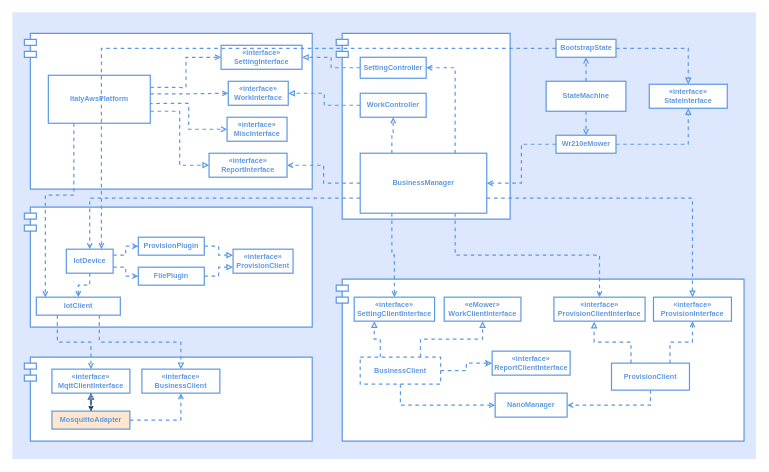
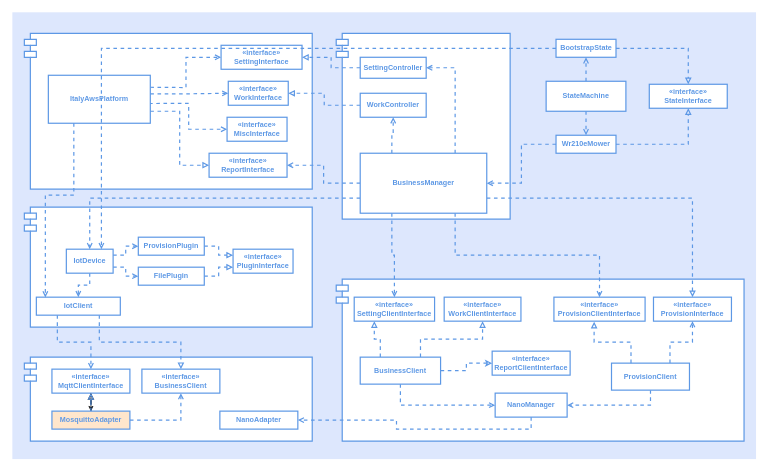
  <mxCell id="0" />
  <mxCell id="1" parent="0" />
  <mxCell id="2" value="" style="rounded=0;whiteSpace=wrap;html=1;fillColor=#dde7fd;strokeColor=none;" vertex="1" parent="1"><mxGeometry x="20" y="20" width="1240" height="745" as="geometry" /></mxCell>
  <mxCell id="3" value="" style="shape=module;align=left;spacingLeft=20;align=center;verticalAlign=middle;whiteSpace=wrap;html=1;strokeColor=#5d98e5;fontColor=#6d99f1;fontStyle=1;spacingTop=10;strokeWidth=2;" vertex="1" parent="1"><mxGeometry x="560" y="55" width="290" height="310" as="geometry" /></mxCell>
  <mxCell id="4" value="" style="shape=module;align=left;spacingLeft=20;align=center;verticalAlign=middle;whiteSpace=wrap;html=1;strokeColor=#5d98e5;fontColor=#6d99f1;fontStyle=1;spacingTop=10;strokeWidth=2;" vertex="1" parent="1"><mxGeometry x="40" y="55" width="480" height="260" as="geometry" /></mxCell>
  <mxCell id="5" value="" style="shape=module;align=left;spacingLeft=20;align=center;verticalAlign=middle;whiteSpace=wrap;html=1;strokeColor=#5d98e5;fontColor=#6d99f1;fontStyle=1;spacingTop=10;strokeWidth=2;" vertex="1" parent="1"><mxGeometry x="560" y="465" width="680" height="270" as="geometry" /></mxCell>
  <mxCell id="6" value="" style="shape=module;align=left;spacingLeft=20;align=center;verticalAlign=middle;whiteSpace=wrap;html=1;strokeColor=#5d98e5;fontColor=#6d99f1;fontStyle=1;spacingTop=10;strokeWidth=2;" vertex="1" parent="1"><mxGeometry x="40" y="595" width="480" height="140" as="geometry" /></mxCell>
  <mxCell id="7" value="" style="edgeStyle=orthogonalEdgeStyle;rounded=0;orthogonalLoop=1;jettySize=auto;html=1;" edge="1" parent="1" source="8" target="12"><mxGeometry relative="1" as="geometry" /></mxCell>
  <mxCell id="8" value="&lt;font color=&quot;#5d98e5&quot;&gt;&lt;b&gt;«interface»&lt;br&gt;MqttClientInterface&lt;/b&gt;&lt;br&gt;&lt;/font&gt;" style="html=1;whiteSpace=wrap;strokeWidth=2;strokeColor=#5d98e5;" vertex="1" parent="1"><mxGeometry x="86" y="615" width="130" height="40" as="geometry" /></mxCell>
  <mxCell id="9" style="edgeStyle=orthogonalEdgeStyle;rounded=0;orthogonalLoop=1;jettySize=auto;html=1;exitX=0.5;exitY=0;exitDx=0;exitDy=0;entryX=0.5;entryY=1;entryDx=0;entryDy=0;endArrow=block;endFill=0;dashed=1;strokeWidth=2;" edge="1" parent="1" source="12" target="8"><mxGeometry relative="1" as="geometry" /></mxCell>
  <mxCell id="10" value="" style="edgeStyle=orthogonalEdgeStyle;rounded=0;orthogonalLoop=1;jettySize=auto;html=1;strokeColor=#5d98e5;strokeWidth=2;dashed=1;endArrow=block;endFill=0;" edge="1" parent="1" source="12" target="8"><mxGeometry relative="1" as="geometry" /></mxCell>
  <mxCell id="11" style="edgeStyle=orthogonalEdgeStyle;rounded=0;orthogonalLoop=1;jettySize=auto;html=1;exitX=1;exitY=0.5;exitDx=0;exitDy=0;entryX=0.5;entryY=1;entryDx=0;entryDy=0;endArrow=open;strokeColor=#5d98e5;endFill=0;strokeWidth=2;dashed=1;" edge="1" parent="1" source="12" target="13"><mxGeometry relative="1" as="geometry" /></mxCell>
  <mxCell id="12" value="&lt;font color=&quot;#5d98e5&quot;&gt;&lt;b&gt;MosquittoAdapter&lt;/b&gt;&lt;/font&gt;" style="html=1;whiteSpace=wrap;strokeColor=#5d98e5;strokeWidth=2;fillColor=#ffe6cc;" vertex="1" parent="1"><mxGeometry x="86" y="685" width="130" height="30" as="geometry" /></mxCell>
  <mxCell id="13" value="&lt;font color=&quot;#5d98e5&quot;&gt;&lt;b&gt;«interface»&lt;br&gt;BusinessClient&lt;/b&gt;&lt;br&gt;&lt;/font&gt;" style="html=1;whiteSpace=wrap;strokeWidth=2;strokeColor=#5d98e5;" vertex="1" parent="1"><mxGeometry x="236" y="615" width="130" height="40" as="geometry" /></mxCell>
  <mxCell id="14" value="" style="shape=module;align=left;spacingLeft=20;align=center;verticalAlign=middle;whiteSpace=wrap;html=1;strokeColor=#5d98e5;fontColor=#6d99f1;fontStyle=1;spacingTop=10;strokeWidth=2;" vertex="1" parent="1"><mxGeometry x="40" y="345" width="480" height="200" as="geometry" /></mxCell>
  <mxCell id="15" style="edgeStyle=orthogonalEdgeStyle;rounded=0;orthogonalLoop=1;jettySize=auto;html=1;exitX=0.5;exitY=1;exitDx=0;exitDy=0;endArrow=open;strokeColor=#5d98e5;endFill=0;strokeWidth=2;dashed=1;" edge="1" parent="1" source="18" target="26"><mxGeometry relative="1" as="geometry" /></mxCell>
  <mxCell id="16" style="edgeStyle=orthogonalEdgeStyle;rounded=0;orthogonalLoop=1;jettySize=auto;html=1;exitX=1;exitY=0.75;exitDx=0;exitDy=0;entryX=0;entryY=0.5;entryDx=0;entryDy=0;endArrow=open;strokeColor=#5d98e5;endFill=0;strokeWidth=2;dashed=1;" edge="1" parent="1" source="18" target="23"><mxGeometry relative="1" as="geometry" /></mxCell>
  <mxCell id="17" style="edgeStyle=orthogonalEdgeStyle;rounded=0;orthogonalLoop=1;jettySize=auto;html=1;exitX=1;exitY=0.25;exitDx=0;exitDy=0;entryX=0;entryY=0.5;entryDx=0;entryDy=0;endArrow=open;strokeColor=#5d98e5;endFill=0;strokeWidth=2;dashed=1;" edge="1" parent="1" source="18" target="21"><mxGeometry relative="1" as="geometry" /></mxCell>
  <mxCell id="18" value="&lt;font color=&quot;#5d98e5&quot;&gt;&lt;b&gt;IotDevice&lt;/b&gt;&lt;/font&gt;" style="html=1;whiteSpace=wrap;strokeColor=#5d98e5;strokeWidth=2;" vertex="1" parent="1"><mxGeometry x="110" y="415" width="78" height="40" as="geometry" /></mxCell>
- <mxCell id="19" value="&lt;font color=&quot;#5d98e5&quot;&gt;&lt;b&gt;«interface»&lt;br&gt;ProvisionClient&lt;/b&gt;&lt;br&gt;&lt;/font&gt;" style="html=1;whiteSpace=wrap;strokeWidth=2;strokeColor=#5d98e5;" vertex="1" parent="1"><mxGeometry x="388" y="415" width="100" height="40" as="geometry" /></mxCell>
+ <mxCell id="19" value="&lt;font color=&quot;#5d98e5&quot;&gt;&lt;b&gt;«interface»&lt;br&gt;PluginInterface&lt;/b&gt;&lt;br&gt;&lt;/font&gt;" style="html=1;whiteSpace=wrap;strokeWidth=2;strokeColor=#5d98e5;" vertex="1" parent="1"><mxGeometry x="388" y="415" width="100" height="40" as="geometry" /></mxCell>
  <mxCell id="20" style="edgeStyle=orthogonalEdgeStyle;rounded=0;orthogonalLoop=1;jettySize=auto;html=1;exitX=1;exitY=0.5;exitDx=0;exitDy=0;entryX=0;entryY=0.25;entryDx=0;entryDy=0;endArrow=block;strokeColor=#5d98e5;strokeWidth=2;dashed=1;endFill=0;" edge="1" parent="1" source="21" target="19"><mxGeometry relative="1" as="geometry" /></mxCell>
  <mxCell id="21" value="&lt;font color=&quot;#5d98e5&quot;&gt;&lt;b&gt;ProvisionPlugin&lt;/b&gt;&lt;/font&gt;" style="html=1;whiteSpace=wrap;strokeColor=#5d98e5;strokeWidth=2;" vertex="1" parent="1"><mxGeometry x="230" y="395" width="110" height="30" as="geometry" /></mxCell>
  <mxCell id="22" style="edgeStyle=orthogonalEdgeStyle;rounded=0;orthogonalLoop=1;jettySize=auto;html=1;exitX=1;exitY=0.5;exitDx=0;exitDy=0;entryX=0;entryY=0.75;entryDx=0;entryDy=0;endArrow=block;strokeColor=#5d98e5;strokeWidth=2;dashed=1;endFill=0;" edge="1" parent="1" source="23" target="19"><mxGeometry relative="1" as="geometry" /></mxCell>
  <mxCell id="23" value="&lt;font color=&quot;#5d98e5&quot;&gt;&lt;b&gt;FilePlugin&lt;/b&gt;&lt;/font&gt;" style="html=1;whiteSpace=wrap;strokeColor=#5d98e5;strokeWidth=2;" vertex="1" parent="1"><mxGeometry x="230" y="445" width="110" height="30" as="geometry" /></mxCell>
  <mxCell id="24" style="edgeStyle=orthogonalEdgeStyle;rounded=0;orthogonalLoop=1;jettySize=auto;html=1;exitX=0.25;exitY=1;exitDx=0;exitDy=0;entryX=0.5;entryY=0;entryDx=0;entryDy=0;endArrow=open;endFill=0;strokeWidth=2;strokeColor=#5d98e5;dashed=1;" edge="1" parent="1" source="26" target="8"><mxGeometry relative="1" as="geometry" /></mxCell>
  <mxCell id="25" style="edgeStyle=orthogonalEdgeStyle;rounded=0;orthogonalLoop=1;jettySize=auto;html=1;exitX=0.75;exitY=1;exitDx=0;exitDy=0;endArrow=block;strokeColor=#5d98e5;strokeWidth=2;dashed=1;endFill=0;" edge="1" parent="1" source="26" target="13"><mxGeometry relative="1" as="geometry" /></mxCell>
  <mxCell id="26" value="&lt;font color=&quot;#5d98e5&quot;&gt;&lt;b&gt;IotClient&lt;/b&gt;&lt;/font&gt;" style="html=1;whiteSpace=wrap;strokeColor=#5d98e5;strokeWidth=2;" vertex="1" parent="1"><mxGeometry x="60" y="495" width="140" height="30" as="geometry" /></mxCell>
  <mxCell id="27" value="&lt;font color=&quot;#5d98e5&quot;&gt;&lt;b&gt;«interface»&lt;br&gt;SettingInterface&lt;/b&gt;&lt;br&gt;&lt;/font&gt;" style="html=1;whiteSpace=wrap;strokeWidth=2;strokeColor=#5d98e5;" vertex="1" parent="1"><mxGeometry x="368" y="75" width="135" height="40" as="geometry" /></mxCell>
  <mxCell id="28" value="&lt;font color=&quot;#5d98e5&quot;&gt;&lt;b&gt;«interface»&lt;br&gt;WorkInterface&lt;/b&gt;&lt;br&gt;&lt;/font&gt;" style="html=1;whiteSpace=wrap;strokeWidth=2;strokeColor=#5d98e5;" vertex="1" parent="1"><mxGeometry x="380" y="135" width="100" height="40" as="geometry" /></mxCell>
  <mxCell id="29" value="&lt;font color=&quot;#5d98e5&quot;&gt;&lt;b&gt;«interface»&lt;br&gt;MiscInterface&lt;/b&gt;&lt;br&gt;&lt;/font&gt;" style="html=1;whiteSpace=wrap;strokeWidth=2;strokeColor=#5d98e5;" vertex="1" parent="1"><mxGeometry x="378" y="195" width="100" height="40" as="geometry" /></mxCell>
  <mxCell id="30" value="&lt;font color=&quot;#5d98e5&quot;&gt;&lt;b&gt;«interface»&lt;br&gt;ReportInterface&lt;/b&gt;&lt;br&gt;&lt;/font&gt;" style="html=1;whiteSpace=wrap;strokeWidth=2;strokeColor=#5d98e5;" vertex="1" parent="1"><mxGeometry x="348" y="255" width="130" height="40" as="geometry" /></mxCell>
  <mxCell id="31" style="edgeStyle=orthogonalEdgeStyle;rounded=0;orthogonalLoop=1;jettySize=auto;html=1;entryX=0;entryY=0.5;entryDx=0;entryDy=0;endArrow=open;strokeColor=#5d98e5;endFill=0;strokeWidth=2;dashed=1;" edge="1" parent="1" target="27"><mxGeometry relative="1" as="geometry"><mxPoint x="250" y="145" as="sourcePoint" /></mxGeometry></mxCell>
  <mxCell id="32" style="edgeStyle=orthogonalEdgeStyle;rounded=0;orthogonalLoop=1;jettySize=auto;html=1;exitX=1;exitY=0.386;exitDx=0;exitDy=0;exitPerimeter=0;endArrow=open;strokeColor=#5d98e5;endFill=0;strokeWidth=2;dashed=1;" edge="1" parent="1" source="35" target="28"><mxGeometry relative="1" as="geometry" /></mxCell>
  <mxCell id="33" style="edgeStyle=orthogonalEdgeStyle;rounded=0;orthogonalLoop=1;jettySize=auto;html=1;exitX=0.988;exitY=0.588;exitDx=0;exitDy=0;entryX=0;entryY=0.5;entryDx=0;entryDy=0;exitPerimeter=0;endArrow=open;strokeColor=#5d98e5;endFill=0;strokeWidth=2;dashed=1;" edge="1" parent="1" source="35" target="29"><mxGeometry relative="1" as="geometry" /></mxCell>
  <mxCell id="34" style="edgeStyle=orthogonalEdgeStyle;rounded=0;orthogonalLoop=1;jettySize=auto;html=1;exitX=1;exitY=0.75;exitDx=0;exitDy=0;entryX=0;entryY=0.5;entryDx=0;entryDy=0;endArrow=block;strokeColor=#5d98e5;strokeWidth=2;dashed=1;endFill=0;" edge="1" parent="1" source="35" target="30"><mxGeometry relative="1" as="geometry" /></mxCell>
  <mxCell id="35" value="&lt;font color=&quot;#5d98e5&quot;&gt;&lt;b&gt;ItalyAwsPlatform&lt;/b&gt;&lt;/font&gt;" style="html=1;whiteSpace=wrap;strokeColor=#5d98e5;strokeWidth=2;" vertex="1" parent="1"><mxGeometry x="80" y="125" width="170" height="80" as="geometry" /></mxCell>
  <mxCell id="36" style="edgeStyle=orthogonalEdgeStyle;rounded=0;orthogonalLoop=1;jettySize=auto;html=1;exitX=0;exitY=0.5;exitDx=0;exitDy=0;endArrow=block;strokeColor=#5d98e5;strokeWidth=2;dashed=1;endFill=0;" edge="1" parent="1" source="37" target="28"><mxGeometry relative="1" as="geometry" /></mxCell>
  <mxCell id="37" value="&lt;font color=&quot;#5d98e5&quot;&gt;&lt;b&gt;WorkController&lt;/b&gt;&lt;/font&gt;" style="html=1;whiteSpace=wrap;strokeColor=#5d98e5;strokeWidth=2;" vertex="1" parent="1"><mxGeometry x="600" y="155" width="110" height="40" as="geometry" /></mxCell>
  <mxCell id="38" style="edgeStyle=orthogonalEdgeStyle;rounded=0;orthogonalLoop=1;jettySize=auto;html=1;exitX=0;exitY=0.5;exitDx=0;exitDy=0;entryX=1;entryY=0.5;entryDx=0;entryDy=0;endArrow=block;strokeColor=#5d98e5;strokeWidth=2;dashed=1;endFill=0;" edge="1" parent="1" source="39" target="27"><mxGeometry relative="1" as="geometry" /></mxCell>
  <mxCell id="39" value="&lt;font color=&quot;#5d98e5&quot;&gt;&lt;b&gt;SettingController&lt;/b&gt;&lt;/font&gt;" style="html=1;whiteSpace=wrap;strokeColor=#5d98e5;strokeWidth=2;" vertex="1" parent="1"><mxGeometry x="600" y="95" width="110" height="35" as="geometry" /></mxCell>
  <mxCell id="40" style="edgeStyle=orthogonalEdgeStyle;rounded=0;orthogonalLoop=1;jettySize=auto;html=1;exitX=0;exitY=0.5;exitDx=0;exitDy=0;entryX=1;entryY=0.5;entryDx=0;entryDy=0;endArrow=open;strokeColor=#5d98e5;strokeWidth=2;dashed=1;endFill=0;" edge="1" parent="1" source="47" target="30"><mxGeometry relative="1" as="geometry" /></mxCell>
  <mxCell id="41" style="edgeStyle=orthogonalEdgeStyle;rounded=0;orthogonalLoop=1;jettySize=auto;html=1;exitX=0.25;exitY=1;exitDx=0;exitDy=0;endArrow=open;strokeColor=#5d98e5;strokeWidth=2;dashed=1;endFill=0;" edge="1" parent="1" source="47" target="65"><mxGeometry relative="1" as="geometry" /></mxCell>
  <mxCell id="42" style="edgeStyle=orthogonalEdgeStyle;rounded=0;orthogonalLoop=1;jettySize=auto;html=1;exitX=0.75;exitY=1;exitDx=0;exitDy=0;entryX=0.5;entryY=0;entryDx=0;entryDy=0;endArrow=open;strokeColor=#5d98e5;strokeWidth=2;dashed=1;endFill=0;" edge="1" parent="1" source="47" target="64"><mxGeometry relative="1" as="geometry" /></mxCell>
  <mxCell id="43" style="edgeStyle=orthogonalEdgeStyle;rounded=0;orthogonalLoop=1;jettySize=auto;html=1;exitX=1;exitY=0.75;exitDx=0;exitDy=0;entryX=0.5;entryY=0;entryDx=0;entryDy=0;endArrow=block;strokeColor=#5d98e5;strokeWidth=2;dashed=1;endFill=0;" edge="1" parent="1" source="47" target="63"><mxGeometry relative="1" as="geometry" /></mxCell>
  <mxCell id="44" style="edgeStyle=orthogonalEdgeStyle;rounded=0;orthogonalLoop=1;jettySize=auto;html=1;exitX=0.25;exitY=0;exitDx=0;exitDy=0;entryX=0.5;entryY=1;entryDx=0;entryDy=0;endArrow=open;strokeColor=#5d98e5;strokeWidth=2;dashed=1;endFill=0;" edge="1" parent="1" source="47" target="37"><mxGeometry relative="1" as="geometry" /></mxCell>
  <mxCell id="45" style="edgeStyle=orthogonalEdgeStyle;rounded=0;orthogonalLoop=1;jettySize=auto;html=1;exitX=0.75;exitY=0;exitDx=0;exitDy=0;entryX=1;entryY=0.5;entryDx=0;entryDy=0;endArrow=open;strokeColor=#5d98e5;strokeWidth=2;dashed=1;endFill=0;" edge="1" parent="1" source="47" target="39"><mxGeometry relative="1" as="geometry" /></mxCell>
  <mxCell id="46" style="edgeStyle=orthogonalEdgeStyle;rounded=0;orthogonalLoop=1;jettySize=auto;html=1;exitX=0;exitY=0.75;exitDx=0;exitDy=0;entryX=0.5;entryY=0;entryDx=0;entryDy=0;endArrow=open;strokeColor=#5d98e5;strokeWidth=2;dashed=1;endFill=0;" edge="1" parent="1" source="47" target="18"><mxGeometry relative="1" as="geometry" /></mxCell>
  <mxCell id="47" value="&lt;font color=&quot;#5d98e5&quot;&gt;&lt;b&gt;BusinessManager&lt;/b&gt;&lt;/font&gt;" style="html=1;whiteSpace=wrap;strokeColor=#5d98e5;strokeWidth=2;" vertex="1" parent="1"><mxGeometry x="600" y="255" width="211" height="100" as="geometry" /></mxCell>
  <mxCell id="48" value="&lt;font color=&quot;#5d98e5&quot;&gt;&lt;b&gt;«interface»&lt;br&gt;StateInterface&lt;/b&gt;&lt;br&gt;&lt;/font&gt;" style="html=1;whiteSpace=wrap;strokeWidth=2;strokeColor=#5d98e5;" vertex="1" parent="1"><mxGeometry x="1082" y="140" width="130" height="40" as="geometry" /></mxCell>
  <mxCell id="49" style="edgeStyle=orthogonalEdgeStyle;rounded=0;orthogonalLoop=1;jettySize=auto;html=1;exitX=1;exitY=0.5;exitDx=0;exitDy=0;entryX=0.5;entryY=0;entryDx=0;entryDy=0;endArrow=block;strokeColor=#5d98e5;strokeWidth=2;dashed=1;endFill=0;" edge="1" parent="1" source="51" target="48"><mxGeometry relative="1" as="geometry" /></mxCell>
  <mxCell id="50" style="edgeStyle=orthogonalEdgeStyle;rounded=0;orthogonalLoop=1;jettySize=auto;html=1;exitX=0;exitY=0.5;exitDx=0;exitDy=0;entryX=0.75;entryY=0;entryDx=0;entryDy=0;endArrow=open;strokeColor=#5d98e5;strokeWidth=2;dashed=1;endFill=0;" edge="1" parent="1" source="51" target="18"><mxGeometry relative="1" as="geometry" /></mxCell>
  <mxCell id="51" value="&lt;font color=&quot;#5d98e5&quot;&gt;&lt;b&gt;BootstrapState&lt;/b&gt;&lt;/font&gt;" style="html=1;whiteSpace=wrap;strokeColor=#5d98e5;strokeWidth=2;" vertex="1" parent="1"><mxGeometry x="926.5" y="65" width="100" height="30" as="geometry" /></mxCell>
  <mxCell id="52" style="edgeStyle=orthogonalEdgeStyle;rounded=0;orthogonalLoop=1;jettySize=auto;html=1;exitX=0.5;exitY=1;exitDx=0;exitDy=0;entryX=0.5;entryY=0;entryDx=0;entryDy=0;endArrow=open;strokeColor=#5d98e5;strokeWidth=2;dashed=1;endFill=0;" edge="1" parent="1" source="54" target="57"><mxGeometry relative="1" as="geometry" /></mxCell>
  <mxCell id="53" style="edgeStyle=orthogonalEdgeStyle;rounded=0;orthogonalLoop=1;jettySize=auto;html=1;exitX=0.5;exitY=0;exitDx=0;exitDy=0;entryX=0.5;entryY=1;entryDx=0;entryDy=0;endArrow=open;strokeColor=#5d98e5;strokeWidth=2;dashed=1;endFill=0;" edge="1" parent="1" source="54" target="51"><mxGeometry relative="1" as="geometry" /></mxCell>
  <mxCell id="54" value="&lt;font color=&quot;#5d98e5&quot;&gt;&lt;b&gt;StateMachine&lt;/b&gt;&lt;/font&gt;" style="html=1;whiteSpace=wrap;strokeColor=#5d98e5;strokeWidth=2;" vertex="1" parent="1"><mxGeometry x="910" y="135" width="133" height="50" as="geometry" /></mxCell>
  <mxCell id="55" style="edgeStyle=orthogonalEdgeStyle;rounded=0;orthogonalLoop=1;jettySize=auto;html=1;exitX=1;exitY=0.5;exitDx=0;exitDy=0;entryX=0.5;entryY=1;entryDx=0;entryDy=0;endArrow=block;strokeColor=#5d98e5;strokeWidth=2;dashed=1;endFill=0;" edge="1" parent="1" source="57" target="48"><mxGeometry relative="1" as="geometry" /></mxCell>
  <mxCell id="56" style="edgeStyle=orthogonalEdgeStyle;rounded=0;orthogonalLoop=1;jettySize=auto;html=1;exitX=0;exitY=0.5;exitDx=0;exitDy=0;entryX=1;entryY=0.5;entryDx=0;entryDy=0;endArrow=open;strokeColor=#5d98e5;strokeWidth=2;dashed=1;endFill=0;" edge="1" parent="1" source="57" target="47"><mxGeometry relative="1" as="geometry" /></mxCell>
  <mxCell id="57" value="&lt;font color=&quot;#5d98e5&quot;&gt;&lt;b&gt;Wr210eMower&lt;/b&gt;&lt;/font&gt;" style="html=1;whiteSpace=wrap;strokeColor=#5d98e5;strokeWidth=2;" vertex="1" parent="1"><mxGeometry x="926.5" y="225" width="100" height="30" as="geometry" /></mxCell>
  <mxCell id="58" style="edgeStyle=orthogonalEdgeStyle;rounded=0;orthogonalLoop=1;jettySize=auto;html=1;exitX=0.25;exitY=0;exitDx=0;exitDy=0;entryX=0.25;entryY=1;entryDx=0;entryDy=0;endArrow=block;strokeColor=#5d98e5;strokeWidth=2;dashed=1;endFill=0;" edge="1" parent="1" source="62" target="65"><mxGeometry relative="1" as="geometry" /></mxCell>
  <mxCell id="59" style="edgeStyle=orthogonalEdgeStyle;rounded=0;orthogonalLoop=1;jettySize=auto;html=1;exitX=0.75;exitY=0;exitDx=0;exitDy=0;entryX=0.5;entryY=1;entryDx=0;entryDy=0;endArrow=block;strokeColor=#5d98e5;strokeWidth=2;dashed=1;endFill=0;" edge="1" parent="1" source="62" target="66"><mxGeometry relative="1" as="geometry" /></mxCell>
  <mxCell id="60" style="edgeStyle=orthogonalEdgeStyle;rounded=0;orthogonalLoop=1;jettySize=auto;html=1;exitX=1;exitY=0.5;exitDx=0;exitDy=0;entryX=0;entryY=0.5;entryDx=0;entryDy=0;endArrow=classic;strokeColor=#5d98e5;endFill=0;strokeWidth=2;dashed=1;" edge="1" parent="1" source="62" target="67"><mxGeometry relative="1" as="geometry" /></mxCell>
  <mxCell id="61" style="edgeStyle=orthogonalEdgeStyle;rounded=0;orthogonalLoop=1;jettySize=auto;html=1;exitX=0.5;exitY=1;exitDx=0;exitDy=0;entryX=0;entryY=0.5;entryDx=0;entryDy=0;endArrow=open;strokeColor=#5d98e5;endFill=0;strokeWidth=2;dashed=1;" edge="1" parent="1" source="62" target="74"><mxGeometry relative="1" as="geometry" /></mxCell>
- <mxCell id="62" value="&lt;font color=&quot;#5d98e5&quot;&gt;&lt;b&gt;BusinessClient&lt;/b&gt;&lt;/font&gt;" style="html=1;whiteSpace=wrap;strokeColor=#5d98e5;strokeWidth=2;dashed=1;" vertex="1" parent="1"><mxGeometry x="600" y="595" width="134" height="45" as="geometry" /></mxCell>
+ <mxCell id="62" value="&lt;font color=&quot;#5d98e5&quot;&gt;&lt;b&gt;BusinessClient&lt;/b&gt;&lt;/font&gt;" style="html=1;whiteSpace=wrap;strokeColor=#5d98e5;strokeWidth=2;" vertex="1" parent="1"><mxGeometry x="600" y="595" width="134" height="45" as="geometry" /></mxCell>
  <mxCell id="63" value="&lt;font color=&quot;#5d98e5&quot;&gt;&lt;b&gt;«interface»&lt;br&gt;ProvisionInterface&lt;/b&gt;&lt;br&gt;&lt;/font&gt;" style="html=1;whiteSpace=wrap;strokeWidth=2;strokeColor=#5d98e5;" vertex="1" parent="1"><mxGeometry x="1089" y="495" width="130" height="40" as="geometry" /></mxCell>
  <mxCell id="64" value="&lt;font color=&quot;#5d98e5&quot;&gt;&lt;b&gt;«interface»&lt;br&gt;ProvisionClientInterface&lt;/b&gt;&lt;br&gt;&lt;/font&gt;" style="html=1;whiteSpace=wrap;strokeWidth=2;strokeColor=#5d98e5;" vertex="1" parent="1"><mxGeometry x="923" y="495" width="152" height="40" as="geometry" /></mxCell>
  <mxCell id="65" value="&lt;font color=&quot;#5d98e5&quot;&gt;&lt;b&gt;«interface»&lt;br&gt;SettingClientInterface&lt;/b&gt;&lt;br&gt;&lt;/font&gt;" style="html=1;whiteSpace=wrap;strokeWidth=2;strokeColor=#5d98e5;" vertex="1" parent="1"><mxGeometry x="590" y="495" width="134" height="40" as="geometry" /></mxCell>
- <mxCell id="66" value="&lt;font color=&quot;#5d98e5&quot;&gt;&lt;b&gt;«eMower»&lt;br&gt;WorkClientInterface&lt;/b&gt;&lt;br&gt;&lt;/font&gt;" style="html=1;whiteSpace=wrap;strokeWidth=2;strokeColor=#5d98e5;" vertex="1" parent="1"><mxGeometry x="740" y="495" width="128" height="40" as="geometry" /></mxCell>
+ <mxCell id="66" value="&lt;font color=&quot;#5d98e5&quot;&gt;&lt;b&gt;«interface»&lt;br&gt;WorkClientInterface&lt;/b&gt;&lt;br&gt;&lt;/font&gt;" style="html=1;whiteSpace=wrap;strokeWidth=2;strokeColor=#5d98e5;" vertex="1" parent="1"><mxGeometry x="740" y="495" width="128" height="40" as="geometry" /></mxCell>
  <mxCell id="67" value="&lt;font color=&quot;#5d98e5&quot;&gt;&lt;b&gt;«interface»&lt;br&gt;ReportClientInterface&lt;/b&gt;&lt;br&gt;&lt;/font&gt;" style="html=1;whiteSpace=wrap;strokeWidth=2;strokeColor=#5d98e5;" vertex="1" parent="1"><mxGeometry x="820" y="585" width="130" height="40" as="geometry" /></mxCell>
  <mxCell id="68" style="edgeStyle=orthogonalEdgeStyle;rounded=0;orthogonalLoop=1;jettySize=auto;html=1;exitX=0.75;exitY=0;exitDx=0;exitDy=0;entryX=0.5;entryY=1;entryDx=0;entryDy=0;endArrow=open;strokeColor=#5d98e5;strokeWidth=2;dashed=1;endFill=0;" edge="1" parent="1" source="70" target="63"><mxGeometry relative="1" as="geometry" /></mxCell>
  <mxCell id="69" style="edgeStyle=orthogonalEdgeStyle;rounded=0;orthogonalLoop=1;jettySize=auto;html=1;exitX=0.5;exitY=1;exitDx=0;exitDy=0;entryX=1;entryY=0.5;entryDx=0;entryDy=0;endArrow=open;strokeColor=#5d98e5;endFill=0;strokeWidth=2;dashed=1;" edge="1" parent="1" source="70" target="74"><mxGeometry relative="1" as="geometry" /></mxCell>
  <mxCell id="70" value="&lt;font color=&quot;#5d98e5&quot;&gt;&lt;b&gt;ProvisionClient&lt;/b&gt;&lt;/font&gt;" style="html=1;whiteSpace=wrap;strokeColor=#5d98e5;strokeWidth=2;" vertex="1" parent="1"><mxGeometry x="1019" y="605" width="130" height="45" as="geometry" /></mxCell>
  <mxCell id="71" style="edgeStyle=orthogonalEdgeStyle;rounded=0;orthogonalLoop=1;jettySize=auto;html=1;exitX=0.25;exitY=0;exitDx=0;exitDy=0;entryX=0.441;entryY=1.025;entryDx=0;entryDy=0;entryPerimeter=0;endArrow=block;strokeColor=#5d98e5;strokeWidth=2;dashed=1;endFill=0;" edge="1" parent="1" source="70" target="64"><mxGeometry relative="1" as="geometry" /></mxCell>
+ <mxCell id="72" value="&lt;font color=&quot;#5d98e5&quot;&gt;&lt;b&gt;NanoAdapter&lt;/b&gt;&lt;/font&gt;" style="html=1;whiteSpace=wrap;strokeColor=#5d98e5;strokeWidth=2;" vertex="1" parent="1"><mxGeometry x="366" y="685" width="130" height="30" as="geometry" /></mxCell>
+ <mxCell id="73" style="edgeStyle=orthogonalEdgeStyle;rounded=0;orthogonalLoop=1;jettySize=auto;html=1;exitX=0.5;exitY=1;exitDx=0;exitDy=0;entryX=1;entryY=0.5;entryDx=0;entryDy=0;endArrow=open;strokeColor=#5d98e5;endFill=0;strokeWidth=2;dashed=1;" edge="1" parent="1" source="74" target="72"><mxGeometry relative="1" as="geometry" /></mxCell>
  <mxCell id="74" value="&lt;font color=&quot;#5d98e5&quot;&gt;&lt;b&gt;NanoManager&lt;/b&gt;&lt;/font&gt;" style="html=1;whiteSpace=wrap;strokeColor=#5d98e5;strokeWidth=2;" vertex="1" parent="1"><mxGeometry x="825" y="655" width="120" height="40" as="geometry" /></mxCell>
  <mxCell id="75" style="edgeStyle=orthogonalEdgeStyle;rounded=0;orthogonalLoop=1;jettySize=auto;html=1;exitX=0.25;exitY=1;exitDx=0;exitDy=0;entryX=0.107;entryY=0.017;entryDx=0;entryDy=0;entryPerimeter=0;endArrow=open;strokeColor=#5d98e5;endFill=0;strokeWidth=2;dashed=1;" edge="1" parent="1" source="35" target="26"><mxGeometry relative="1" as="geometry"><Array as="points"><mxPoint x="123" y="325" /><mxPoint x="75" y="325" /></Array></mxGeometry></mxCell>
